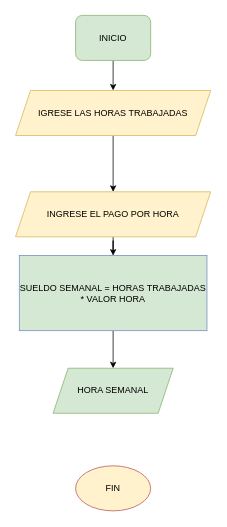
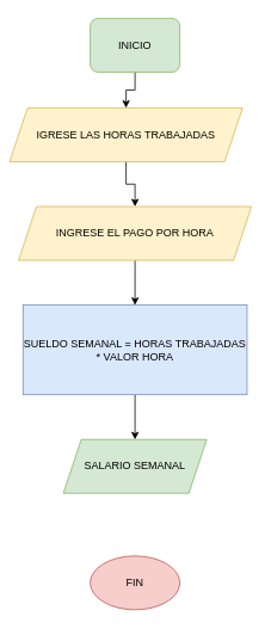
  <mxCell id="0" />
  <mxCell id="1" parent="0" />
  <mxCell id="2" value="" style="edgeStyle=orthogonalEdgeStyle;rounded=0;orthogonalLoop=1;jettySize=auto;html=1;" edge="1" parent="1" source="3" target="6"><mxGeometry relative="1" as="geometry" /></mxCell>
  <mxCell id="3" value="&lt;font style=&quot;vertical-align: inherit;&quot;&gt;&lt;font style=&quot;vertical-align: inherit;&quot;&gt;INICIO&lt;/font&gt;&lt;/font&gt;" style="whiteSpace=wrap;html=1;fillColor=#d5e8d4;strokeColor=#82b366;rounded=1;" vertex="1" parent="1"><mxGeometry x="100" y="20" width="100" height="60" as="geometry" /></mxCell>
- <mxCell id="4" value="&lt;font style=&quot;vertical-align: inherit;&quot;&gt;&lt;font style=&quot;vertical-align: inherit;&quot;&gt;&lt;font style=&quot;vertical-align: inherit;&quot;&gt;&lt;font style=&quot;vertical-align: inherit;&quot;&gt;FIN&lt;/font&gt;&lt;/font&gt;&lt;/font&gt;&lt;/font&gt;" style="ellipse;whiteSpace=wrap;html=1;fillColor=#fff2cc;strokeColor=#b85450;" vertex="1" parent="1"><mxGeometry x="100" y="620" width="100" height="60" as="geometry" /></mxCell>
+ <mxCell id="4" value="&lt;font style=&quot;vertical-align: inherit;&quot;&gt;&lt;font style=&quot;vertical-align: inherit;&quot;&gt;&lt;font style=&quot;vertical-align: inherit;&quot;&gt;&lt;font style=&quot;vertical-align: inherit;&quot;&gt;FIN&lt;/font&gt;&lt;/font&gt;&lt;/font&gt;&lt;/font&gt;" style="ellipse;whiteSpace=wrap;html=1;fillColor=#f8cecc;strokeColor=#b85450;" vertex="1" parent="1"><mxGeometry x="100" y="620" width="100" height="60" as="geometry" /></mxCell>
  <mxCell id="5" value="" style="edgeStyle=orthogonalEdgeStyle;rounded=0;orthogonalLoop=1;jettySize=auto;html=1;" edge="1" parent="1" source="6" target="8"><mxGeometry relative="1" as="geometry" /></mxCell>
- <mxCell id="6" value="&lt;font style=&quot;vertical-align: inherit;&quot;&gt;&lt;font style=&quot;vertical-align: inherit;&quot;&gt;IGRESE LAS HORAS TRABAJADAS&lt;/font&gt;&lt;/font&gt;" style="shape=parallelogram;perimeter=parallelogramPerimeter;whiteSpace=wrap;html=1;fixedSize=1;fillColor=#fff2cc;strokeColor=#d6b656;" vertex="1" parent="1"><mxGeometry x="20" y="120" width="260" height="60" as="geometry" /></mxCell>
+ <mxCell id="6" value="&lt;font style=&quot;vertical-align: inherit;&quot;&gt;&lt;font style=&quot;vertical-align: inherit;&quot;&gt;IGRESE LAS HORAS TRABAJADAS&lt;/font&gt;&lt;/font&gt;" style="shape=parallelogram;perimeter=parallelogramPerimeter;whiteSpace=wrap;html=1;fixedSize=1;fillColor=#fff2cc;strokeColor=#d6b656;" vertex="1" parent="1"><mxGeometry x="10" y="120" width="260" height="60" as="geometry" /></mxCell>
  <mxCell id="7" value="" style="edgeStyle=orthogonalEdgeStyle;rounded=0;orthogonalLoop=1;jettySize=auto;html=1;" edge="1" parent="1" source="8" target="10"><mxGeometry relative="1" as="geometry" /></mxCell>
- <mxCell id="8" value="&lt;font style=&quot;vertical-align: inherit;&quot;&gt;&lt;font style=&quot;vertical-align: inherit;&quot;&gt;&lt;font style=&quot;vertical-align: inherit;&quot;&gt;&lt;font style=&quot;vertical-align: inherit;&quot;&gt;INGRESE EL PAGO POR HORA&lt;/font&gt;&lt;/font&gt;&lt;/font&gt;&lt;/font&gt;" style="shape=parallelogram;perimeter=parallelogramPerimeter;whiteSpace=wrap;html=1;fixedSize=1;fillColor=#fff2cc;strokeColor=#d6b656;" vertex="1" parent="1"><mxGeometry x="20" y="255" width="260" height="60" as="geometry" /></mxCell>
+ <mxCell id="8" value="&lt;font style=&quot;vertical-align: inherit;&quot;&gt;&lt;font style=&quot;vertical-align: inherit;&quot;&gt;&lt;font style=&quot;vertical-align: inherit;&quot;&gt;&lt;font style=&quot;vertical-align: inherit;&quot;&gt;INGRESE EL PAGO POR HORA&lt;/font&gt;&lt;/font&gt;&lt;/font&gt;&lt;/font&gt;" style="shape=parallelogram;perimeter=parallelogramPerimeter;whiteSpace=wrap;html=1;fixedSize=1;fillColor=#fff2cc;strokeColor=#d6b656;" vertex="1" parent="1"><mxGeometry x="20" y="230" width="260" height="60" as="geometry" /></mxCell>
  <mxCell id="9" value="" style="edgeStyle=orthogonalEdgeStyle;rounded=0;orthogonalLoop=1;jettySize=auto;html=1;" edge="1" parent="1" source="10" target="11"><mxGeometry relative="1" as="geometry" /></mxCell>
- <mxCell id="10" value="&lt;font style=&quot;vertical-align: inherit;&quot;&gt;&lt;font style=&quot;vertical-align: inherit;&quot;&gt;SUELDO SEMANAL = HORAS TRABAJADAS * VALOR HORA&lt;/font&gt;&lt;/font&gt;" style="rounded=0;whiteSpace=wrap;html=1;fillColor=#d5e8d4;strokeColor=#6c8ebf;" vertex="1" parent="1"><mxGeometry x="25" y="340" width="250" height="100" as="geometry" /></mxCell>
- <mxCell id="11" value="&lt;font style=&quot;vertical-align: inherit;&quot;&gt;&lt;font style=&quot;vertical-align: inherit;&quot;&gt;&lt;font style=&quot;vertical-align: inherit;&quot;&gt;&lt;font style=&quot;vertical-align: inherit;&quot;&gt;HORA SEMANAL&lt;/font&gt;&lt;/font&gt;&lt;/font&gt;&lt;/font&gt;" style="shape=parallelogram;perimeter=parallelogramPerimeter;whiteSpace=wrap;html=1;fixedSize=1;fillColor=#d5e8d4;strokeColor=#82b366;" vertex="1" parent="1"><mxGeometry x="70" y="490" width="160" height="60" as="geometry" /></mxCell>
+ <mxCell id="10" value="&lt;font style=&quot;vertical-align: inherit;&quot;&gt;&lt;font style=&quot;vertical-align: inherit;&quot;&gt;SUELDO SEMANAL = HORAS TRABAJADAS * VALOR HORA&lt;/font&gt;&lt;/font&gt;" style="rounded=0;whiteSpace=wrap;html=1;fillColor=#dae8fc;strokeColor=#6c8ebf;" vertex="1" parent="1"><mxGeometry x="25" y="340" width="250" height="100" as="geometry" /></mxCell>
+ <mxCell id="11" value="&lt;font style=&quot;vertical-align: inherit;&quot;&gt;&lt;font style=&quot;vertical-align: inherit;&quot;&gt;&lt;font style=&quot;vertical-align: inherit;&quot;&gt;&lt;font style=&quot;vertical-align: inherit;&quot;&gt;SALARIO SEMANAL&lt;/font&gt;&lt;/font&gt;&lt;/font&gt;&lt;/font&gt;" style="shape=parallelogram;perimeter=parallelogramPerimeter;whiteSpace=wrap;html=1;fixedSize=1;fillColor=#d5e8d4;strokeColor=#82b366;" vertex="1" parent="1"><mxGeometry x="70" y="490" width="160" height="60" as="geometry" /></mxCell>
